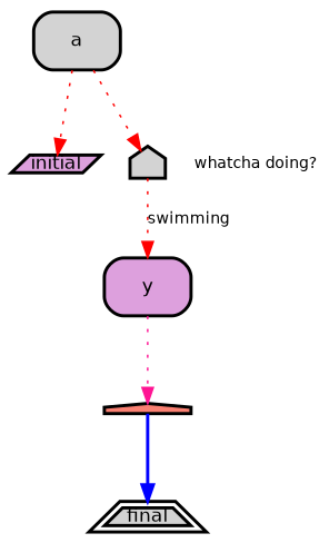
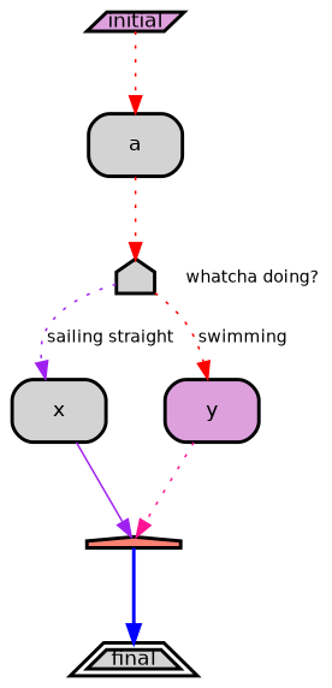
  digraph {
    compound=true
    fontname=Helvetica
    fontsize=12
    ordering=out
    penwidth=2.0
    splines=true
    node [fillcolor=lightgrey fontname=Helvetica fontsize=12 penwidth=2.0 shape=Mrecord style=filled]
    edge [color=red fontname=Helvetica fontsize=10 style=dotted]
    initial [fillcolor=plum fixedsize=true height=0.15 shape=parallelogram]
    n2 [label="{a}"]
    n3 [fixedsize=shape fontsize=10 height=0.3 label=" " shape=house width=0.3]
+   n4 [label="{x}"]
    n5 [fillcolor=plum label="{y}"]
    n6 [fillcolor=salmon fixedsize=shape height=0.1 label=" " shape=house]
    final [fixedsize=true height=0.15 peripheries=2 shape=trapezium]
-   n2 -> initial [label=" "]
+   initial -> n2 [label=" "]
    n2 -> n3 [label=" "]
    n3 -> n3 [color=transparent label="whatcha doing?\l" style=""]
+   n3 -> n4 [color=purple label="sailing straight   \l"]
    n3 -> n5 [label="swimming   \l"]
+   n4 -> n6 [color=purple label=" " style=solid]
    n5 -> n6 [color=deeppink label=" "]
    n6 -> final [color=blue label=" " style=bold]
  }
